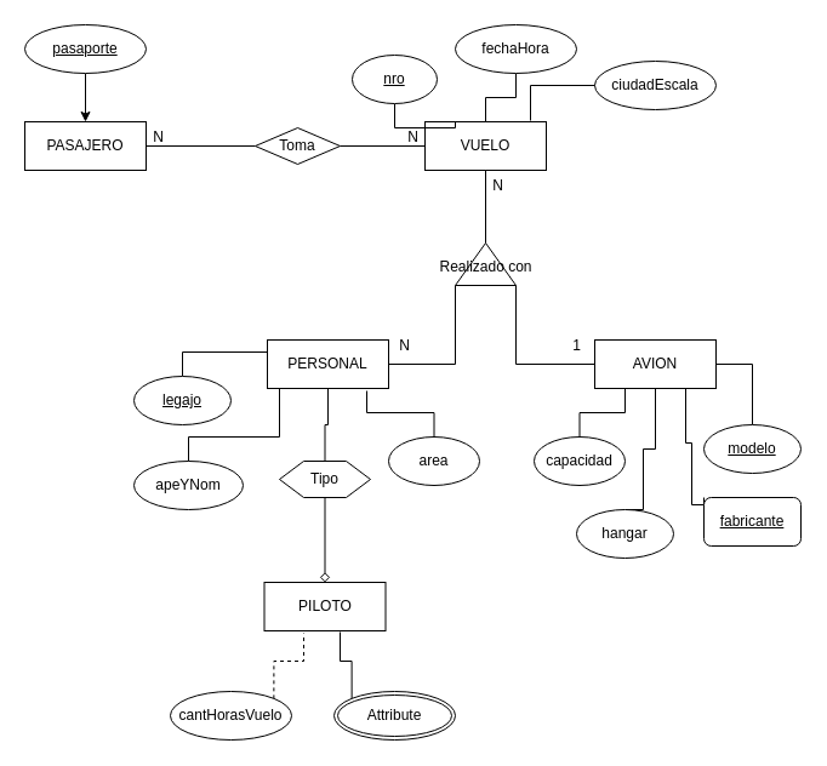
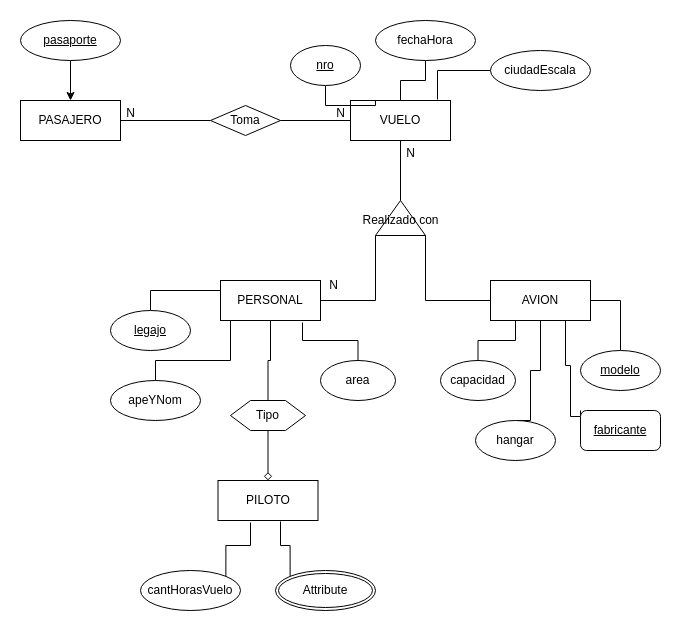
  <mxCell id="0" />
  <mxCell id="1" parent="0" />
  <mxCell id="2" style="edgeStyle=orthogonalEdgeStyle;rounded=0;orthogonalLoop=1;jettySize=auto;html=1;exitX=1;exitY=0.5;exitDx=0;exitDy=0;entryX=0;entryY=0.5;entryDx=0;entryDy=0;endArrow=none;endFill=0;" edge="1" parent="1" source="3" target="10"><mxGeometry relative="1" as="geometry" /></mxCell>
  <mxCell id="3" value="PASAJERO" style="whiteSpace=wrap;html=1;align=center;" vertex="1" parent="1"><mxGeometry x="20" y="100" width="100" height="40" as="geometry" /></mxCell>
  <mxCell id="4" value="VUELO" style="whiteSpace=wrap;html=1;align=center;" vertex="1" parent="1"><mxGeometry x="350" y="100" width="100" height="40" as="geometry" /></mxCell>
  <mxCell id="5" style="edgeStyle=orthogonalEdgeStyle;rounded=0;orthogonalLoop=1;jettySize=auto;html=1;exitX=0.5;exitY=1;exitDx=0;exitDy=0;entryX=0.5;entryY=0;entryDx=0;entryDy=0;endArrow=none;endFill=0;" edge="1" parent="1" source="6" target="39"><mxGeometry relative="1" as="geometry" /></mxCell>
  <mxCell id="6" value="PERSONAL" style="whiteSpace=wrap;html=1;align=center;" vertex="1" parent="1"><mxGeometry x="220" y="280" width="100" height="40" as="geometry" /></mxCell>
  <mxCell id="7" value="AVION" style="whiteSpace=wrap;html=1;align=center;" vertex="1" parent="1"><mxGeometry x="490" y="280" width="100" height="40" as="geometry" /></mxCell>
  <mxCell id="8" value="PILOTO" style="whiteSpace=wrap;html=1;align=center;" vertex="1" parent="1"><mxGeometry x="217.5" y="480" width="100" height="40" as="geometry" /></mxCell>
  <mxCell id="9" style="edgeStyle=orthogonalEdgeStyle;rounded=0;orthogonalLoop=1;jettySize=auto;html=1;exitX=1;exitY=0.5;exitDx=0;exitDy=0;entryX=0;entryY=0.5;entryDx=0;entryDy=0;endArrow=none;endFill=0;" edge="1" parent="1" source="10" target="4"><mxGeometry relative="1" as="geometry" /></mxCell>
  <mxCell id="10" value="Toma" style="shape=rhombus;perimeter=rhombusPerimeter;whiteSpace=wrap;html=1;align=center;" vertex="1" parent="1"><mxGeometry x="210" y="105" width="70" height="30" as="geometry" /></mxCell>
  <mxCell id="11" value="" style="verticalLabelPosition=bottom;verticalAlign=top;html=1;shape=mxgraph.basic.acute_triangle;dx=0.5;rotation=0;" vertex="1" parent="1"><mxGeometry x="375" y="200" width="50" height="35" as="geometry" /></mxCell>
  <mxCell id="12" value="Realizado con" style="text;html=1;align=center;verticalAlign=middle;resizable=0;points=[];autosize=1;strokeColor=none;fillColor=none;" vertex="1" parent="1"><mxGeometry x="350" y="205" width="100" height="30" as="geometry" /></mxCell>
  <mxCell id="13" style="edgeStyle=orthogonalEdgeStyle;rounded=0;orthogonalLoop=1;jettySize=auto;html=1;exitX=0.5;exitY=1;exitDx=0;exitDy=0;entryX=0;entryY=0;entryDx=25;entryDy=0;entryPerimeter=0;endArrow=none;endFill=0;" edge="1" parent="1" source="4" target="11"><mxGeometry relative="1" as="geometry" /></mxCell>
  <mxCell id="14" style="edgeStyle=orthogonalEdgeStyle;rounded=0;orthogonalLoop=1;jettySize=auto;html=1;exitX=1;exitY=0.25;exitDx=0;exitDy=0;entryX=0;entryY=1;entryDx=0;entryDy=0;entryPerimeter=0;endArrow=none;endFill=0;" edge="1" parent="1" source="6" target="11"><mxGeometry relative="1" as="geometry"><Array as="points"><mxPoint x="320" y="300" /><mxPoint x="375" y="300" /></Array></mxGeometry></mxCell>
  <mxCell id="15" style="edgeStyle=orthogonalEdgeStyle;rounded=0;orthogonalLoop=1;jettySize=auto;html=1;exitX=0;exitY=0.5;exitDx=0;exitDy=0;entryX=1;entryY=1;entryDx=0;entryDy=0;entryPerimeter=0;endArrow=none;endFill=0;" edge="1" parent="1" source="7" target="11"><mxGeometry relative="1" as="geometry" /></mxCell>
  <mxCell id="16" style="edgeStyle=orthogonalEdgeStyle;rounded=0;orthogonalLoop=1;jettySize=auto;html=1;exitX=0.5;exitY=1;exitDx=0;exitDy=0;entryX=0.5;entryY=0;entryDx=0;entryDy=0;" edge="1" parent="1" source="17" target="3"><mxGeometry relative="1" as="geometry" /></mxCell>
  <mxCell id="17" value="pasaporte" style="ellipse;whiteSpace=wrap;html=1;align=center;fontStyle=4;" vertex="1" parent="1"><mxGeometry x="20" y="20" width="100" height="40" as="geometry" /></mxCell>
  <mxCell id="18" style="edgeStyle=orthogonalEdgeStyle;rounded=0;orthogonalLoop=1;jettySize=auto;html=1;exitX=0.5;exitY=1;exitDx=0;exitDy=0;entryX=0.25;entryY=0;entryDx=0;entryDy=0;endArrow=none;endFill=0;" edge="1" parent="1" source="19" target="4"><mxGeometry relative="1" as="geometry" /></mxCell>
  <mxCell id="19" value="nro" style="ellipse;whiteSpace=wrap;html=1;align=center;fontStyle=4;" vertex="1" parent="1"><mxGeometry x="290" y="45" width="70" height="40" as="geometry" /></mxCell>
  <mxCell id="20" style="edgeStyle=orthogonalEdgeStyle;rounded=0;orthogonalLoop=1;jettySize=auto;html=1;exitX=0.5;exitY=1;exitDx=0;exitDy=0;entryX=0.5;entryY=0;entryDx=0;entryDy=0;endArrow=none;endFill=0;" edge="1" parent="1" source="21" target="4"><mxGeometry relative="1" as="geometry" /></mxCell>
  <mxCell id="21" value="fechaHora" style="ellipse;whiteSpace=wrap;html=1;align=center;" vertex="1" parent="1"><mxGeometry x="375" y="20" width="100" height="40" as="geometry" /></mxCell>
  <mxCell id="22" value="ciudadEscala" style="ellipse;whiteSpace=wrap;html=1;align=center;" vertex="1" parent="1"><mxGeometry x="490" y="50" width="100" height="40" as="geometry" /></mxCell>
  <mxCell id="23" style="edgeStyle=orthogonalEdgeStyle;rounded=0;orthogonalLoop=1;jettySize=auto;html=1;exitX=0;exitY=0.5;exitDx=0;exitDy=0;entryX=0.87;entryY=-0.025;entryDx=0;entryDy=0;entryPerimeter=0;endArrow=none;endFill=0;" edge="1" parent="1" source="22" target="4"><mxGeometry relative="1" as="geometry" /></mxCell>
  <mxCell id="24" style="edgeStyle=orthogonalEdgeStyle;rounded=0;orthogonalLoop=1;jettySize=auto;html=1;exitX=0.5;exitY=0;exitDx=0;exitDy=0;entryX=0.25;entryY=1;entryDx=0;entryDy=0;endArrow=none;endFill=0;" edge="1" parent="1" source="25" target="7"><mxGeometry relative="1" as="geometry" /></mxCell>
  <mxCell id="25" value="capacidad" style="ellipse;whiteSpace=wrap;html=1;align=center;" vertex="1" parent="1"><mxGeometry x="440" y="360" width="75" height="40" as="geometry" /></mxCell>
  <mxCell id="26" style="edgeStyle=orthogonalEdgeStyle;rounded=0;orthogonalLoop=1;jettySize=auto;html=1;exitX=0.5;exitY=0;exitDx=0;exitDy=0;entryX=0.5;entryY=1;entryDx=0;entryDy=0;endArrow=none;endFill=0;" edge="1" parent="1" source="27" target="7"><mxGeometry relative="1" as="geometry"><Array as="points"><mxPoint x="530" y="420" /><mxPoint x="530" y="370" /><mxPoint x="540" y="370" /></Array></mxGeometry></mxCell>
  <mxCell id="27" value="hangar" style="ellipse;whiteSpace=wrap;html=1;align=center;" vertex="1" parent="1"><mxGeometry x="475" y="420" width="80" height="40" as="geometry" /></mxCell>
  <mxCell id="28" style="edgeStyle=orthogonalEdgeStyle;rounded=0;orthogonalLoop=1;jettySize=auto;html=1;exitX=0.5;exitY=0;exitDx=0;exitDy=0;entryX=1;entryY=0.5;entryDx=0;entryDy=0;endArrow=none;endFill=0;" edge="1" parent="1" source="29" target="7"><mxGeometry relative="1" as="geometry" /></mxCell>
  <mxCell id="29" value="modelo" style="ellipse;whiteSpace=wrap;html=1;align=center;fontStyle=4;" vertex="1" parent="1"><mxGeometry x="580" y="350" width="80" height="40" as="geometry" /></mxCell>
  <mxCell id="30" style="edgeStyle=orthogonalEdgeStyle;rounded=0;orthogonalLoop=1;jettySize=auto;html=1;exitX=0;exitY=0;exitDx=0;exitDy=0;entryX=0.75;entryY=1;entryDx=0;entryDy=0;endArrow=none;endFill=0;" edge="1" parent="1" source="31" target="7"><mxGeometry relative="1" as="geometry"><Array as="points"><mxPoint x="570" y="416" /><mxPoint x="570" y="365" /><mxPoint x="565" y="365" /></Array></mxGeometry></mxCell>
  <mxCell id="31" value="fabricante" style="whiteSpace=wrap;html=1;align=center;fontStyle=4;rounded=1;" vertex="1" parent="1"><mxGeometry x="580" y="410" width="80" height="40" as="geometry" /></mxCell>
  <mxCell id="32" value="apeYNom" style="ellipse;whiteSpace=wrap;html=1;align=center;" vertex="1" parent="1"><mxGeometry x="110" y="380" width="90" height="40" as="geometry" /></mxCell>
  <mxCell id="33" style="edgeStyle=orthogonalEdgeStyle;rounded=0;orthogonalLoop=1;jettySize=auto;html=1;exitX=0.5;exitY=0;exitDx=0;exitDy=0;entryX=0;entryY=0.25;entryDx=0;entryDy=0;endArrow=none;endFill=0;" edge="1" parent="1" source="34" target="6"><mxGeometry relative="1" as="geometry" /></mxCell>
  <mxCell id="34" value="legajo" style="ellipse;whiteSpace=wrap;html=1;align=center;fontStyle=4;" vertex="1" parent="1"><mxGeometry x="110" y="310" width="80" height="40" as="geometry" /></mxCell>
  <mxCell id="35" value="area" style="ellipse;whiteSpace=wrap;html=1;align=center;" vertex="1" parent="1"><mxGeometry x="320" y="360" width="75" height="40" as="geometry" /></mxCell>
  <mxCell id="36" style="edgeStyle=orthogonalEdgeStyle;rounded=0;orthogonalLoop=1;jettySize=auto;html=1;exitX=0.5;exitY=0;exitDx=0;exitDy=0;entryX=0.1;entryY=1;entryDx=0;entryDy=0;entryPerimeter=0;endArrow=none;endFill=0;" edge="1" parent="1" source="32" target="6"><mxGeometry relative="1" as="geometry"><Array as="points"><mxPoint x="155" y="360" /><mxPoint x="230" y="360" /></Array></mxGeometry></mxCell>
  <mxCell id="37" style="edgeStyle=orthogonalEdgeStyle;rounded=0;orthogonalLoop=1;jettySize=auto;html=1;exitX=0.5;exitY=0;exitDx=0;exitDy=0;entryX=0.82;entryY=1.05;entryDx=0;entryDy=0;entryPerimeter=0;endArrow=none;endFill=0;" edge="1" parent="1" source="35" target="6"><mxGeometry relative="1" as="geometry" /></mxCell>
  <mxCell id="38" style="edgeStyle=orthogonalEdgeStyle;rounded=0;orthogonalLoop=1;jettySize=auto;html=1;exitX=0.5;exitY=1;exitDx=0;exitDy=0;entryX=0.5;entryY=0;entryDx=0;entryDy=0;endArrow=diamond;endFill=0;" edge="1" parent="1" source="39" target="8"><mxGeometry relative="1" as="geometry" /></mxCell>
- <mxCell id="39" value="Tipo" style="shape=hexagon;perimeter=hexagonPerimeter2;whiteSpace=wrap;html=1;fixedSize=1;" vertex="1" parent="1"><mxGeometry x="230" y="380" width="75" height="30" as="geometry" /></mxCell>
+ <mxCell id="39" value="Tipo" style="shape=hexagon;perimeter=hexagonPerimeter2;whiteSpace=wrap;html=1;fixedSize=1;" vertex="1" parent="1"><mxGeometry x="230" y="400" width="75" height="30" as="geometry" /></mxCell>
  <mxCell id="40" value="cantHorasVuelo" style="ellipse;whiteSpace=wrap;html=1;align=center;" vertex="1" parent="1"><mxGeometry x="140" y="570" width="100" height="40" as="geometry" /></mxCell>
- <mxCell id="41" style="edgeStyle=orthogonalEdgeStyle;rounded=0;orthogonalLoop=1;jettySize=auto;html=1;exitX=1;exitY=0;exitDx=0;exitDy=0;entryX=0.325;entryY=1.05;entryDx=0;entryDy=0;entryPerimeter=0;endArrow=none;endFill=0;dashed=1;" edge="1" parent="1" source="40" target="8"><mxGeometry relative="1" as="geometry" /></mxCell>
+ <mxCell id="41" style="edgeStyle=orthogonalEdgeStyle;rounded=0;orthogonalLoop=1;jettySize=auto;html=1;exitX=1;exitY=0;exitDx=0;exitDy=0;entryX=0.325;entryY=1.05;entryDx=0;entryDy=0;entryPerimeter=0;endArrow=none;endFill=0;" edge="1" parent="1" source="40" target="8"><mxGeometry relative="1" as="geometry" /></mxCell>
  <mxCell id="42" value="Attribute" style="ellipse;shape=doubleEllipse;margin=3;whiteSpace=wrap;html=1;align=center;" vertex="1" parent="1"><mxGeometry x="275" y="570" width="100" height="40" as="geometry" /></mxCell>
  <mxCell id="43" style="edgeStyle=orthogonalEdgeStyle;rounded=0;orthogonalLoop=1;jettySize=auto;html=1;exitX=0;exitY=0;exitDx=0;exitDy=0;entryX=0.625;entryY=1.025;entryDx=0;entryDy=0;entryPerimeter=0;endArrow=none;endFill=0;" edge="1" parent="1" source="42" target="8"><mxGeometry relative="1" as="geometry" /></mxCell>
  <mxCell id="44" value="N" style="text;html=1;align=center;verticalAlign=middle;resizable=0;points=[];autosize=1;strokeColor=none;fillColor=none;" vertex="1" parent="1"><mxGeometry x="325" y="98" width="30" height="30" as="geometry" /></mxCell>
  <mxCell id="45" value="N" style="text;html=1;align=center;verticalAlign=middle;resizable=0;points=[];autosize=1;strokeColor=none;fillColor=none;" vertex="1" parent="1"><mxGeometry x="115" y="98" width="30" height="30" as="geometry" /></mxCell>
  <mxCell id="46" value="N" style="text;html=1;align=center;verticalAlign=middle;resizable=0;points=[];autosize=1;strokeColor=none;fillColor=none;" vertex="1" parent="1"><mxGeometry x="317.5" y="270" width="30" height="30" as="geometry" /></mxCell>
- <mxCell id="47" value="1" style="text;html=1;align=center;verticalAlign=middle;resizable=0;points=[];autosize=1;strokeColor=none;fillColor=none;" vertex="1" parent="1"><mxGeometry x="460" y="270" width="30" height="30" as="geometry" /></mxCell>
  <mxCell id="48" value="N" style="text;html=1;align=center;verticalAlign=middle;resizable=0;points=[];autosize=1;strokeColor=none;fillColor=none;" vertex="1" parent="1"><mxGeometry x="395" y="138" width="30" height="30" as="geometry" /></mxCell>
